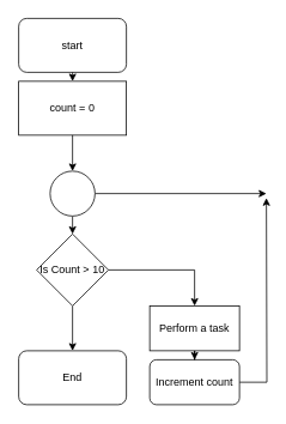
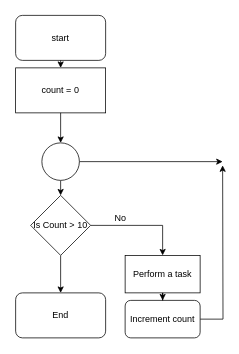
  <mxCell id="0" />
  <mxCell id="1" parent="0" />
  <mxCell id="2" value="start" style="rounded=1;whiteSpace=wrap;html=1;" vertex="1" parent="1"><mxGeometry x="20" y="20" width="120" height="60" as="geometry" /></mxCell>
  <mxCell id="3" value="" style="endArrow=classic;html=1;exitX=0.5;exitY=1;exitDx=0;exitDy=0;" edge="1" parent="1" source="2"><mxGeometry width="50" height="50" relative="1" as="geometry"><mxPoint x="106" y="160" as="sourcePoint" /><mxPoint x="80" y="90" as="targetPoint" /></mxGeometry></mxCell>
  <mxCell id="4" value="count = 0" style="rounded=0;whiteSpace=wrap;html=1;" vertex="1" parent="1"><mxGeometry x="20" y="90" width="120" height="60" as="geometry" /></mxCell>
  <mxCell id="5" value="" style="endArrow=classic;html=1;exitX=0.5;exitY=1;exitDx=0;exitDy=0;" edge="1" parent="1" source="4"><mxGeometry width="50" height="50" relative="1" as="geometry"><mxPoint x="96" y="160" as="sourcePoint" /><mxPoint x="80" y="190" as="targetPoint" /></mxGeometry></mxCell>
  <mxCell id="6" style="edgeStyle=orthogonalEdgeStyle;rounded=0;orthogonalLoop=1;jettySize=auto;html=1;exitX=0.5;exitY=1;exitDx=0;exitDy=0;" edge="1" parent="1" source="8"><mxGeometry relative="1" as="geometry"><mxPoint x="80" y="260" as="targetPoint" /></mxGeometry></mxCell>
  <mxCell id="7" style="edgeStyle=orthogonalEdgeStyle;rounded=0;orthogonalLoop=1;jettySize=auto;html=1;" edge="1" parent="1" source="8"><mxGeometry relative="1" as="geometry"><mxPoint x="296" y="215" as="targetPoint" /></mxGeometry></mxCell>
  <mxCell id="8" value="" style="ellipse;whiteSpace=wrap;html=1;aspect=fixed;" vertex="1" parent="1"><mxGeometry x="55" y="190" width="50" height="50" as="geometry" /></mxCell>
+ <mxCell id="9" value="No" style="text;html=1;strokeColor=none;fillColor=none;align=center;verticalAlign=middle;whiteSpace=wrap;rounded=0;" vertex="1" parent="1"><mxGeometry x="140" y="280" width="40" height="20" as="geometry" /></mxCell>
  <mxCell id="10" style="edgeStyle=orthogonalEdgeStyle;rounded=0;orthogonalLoop=1;jettySize=auto;html=1;" edge="1" parent="1" source="11" target="17"><mxGeometry relative="1" as="geometry"><mxPoint x="216" y="430" as="targetPoint" /></mxGeometry></mxCell>
  <mxCell id="11" value="Perform a task" style="rounded=0;whiteSpace=wrap;html=1;" vertex="1" parent="1"><mxGeometry x="166" y="340" width="100" height="50" as="geometry" /></mxCell>
  <mxCell id="12" style="edgeStyle=orthogonalEdgeStyle;rounded=0;orthogonalLoop=1;jettySize=auto;html=1;entryX=0.5;entryY=0;entryDx=0;entryDy=0;" edge="1" parent="1" source="14" target="11"><mxGeometry relative="1" as="geometry" /></mxCell>
  <mxCell id="13" style="edgeStyle=orthogonalEdgeStyle;rounded=0;orthogonalLoop=1;jettySize=auto;html=1;" edge="1" parent="1" source="14" target="15"><mxGeometry relative="1" as="geometry"><mxPoint x="80" y="420" as="targetPoint" /></mxGeometry></mxCell>
  <mxCell id="14" value="Is Count &amp;gt; 10" style="rhombus;whiteSpace=wrap;html=1;" vertex="1" parent="1"><mxGeometry x="40" y="260" width="80" height="80" as="geometry" /></mxCell>
  <mxCell id="15" value="End" style="rounded=1;whiteSpace=wrap;html=1;" vertex="1" parent="1"><mxGeometry x="20" y="390" width="120" height="60" as="geometry" /></mxCell>
  <mxCell id="16" style="edgeStyle=orthogonalEdgeStyle;rounded=0;orthogonalLoop=1;jettySize=auto;html=1;" edge="1" parent="1" source="17"><mxGeometry relative="1" as="geometry"><mxPoint x="296" y="220" as="targetPoint" /></mxGeometry></mxCell>
  <mxCell id="17" value="Increment count" style="whiteSpace=wrap;html=1;rounded=1;" vertex="1" parent="1"><mxGeometry x="166" y="400" width="100" height="50" as="geometry" /></mxCell>
